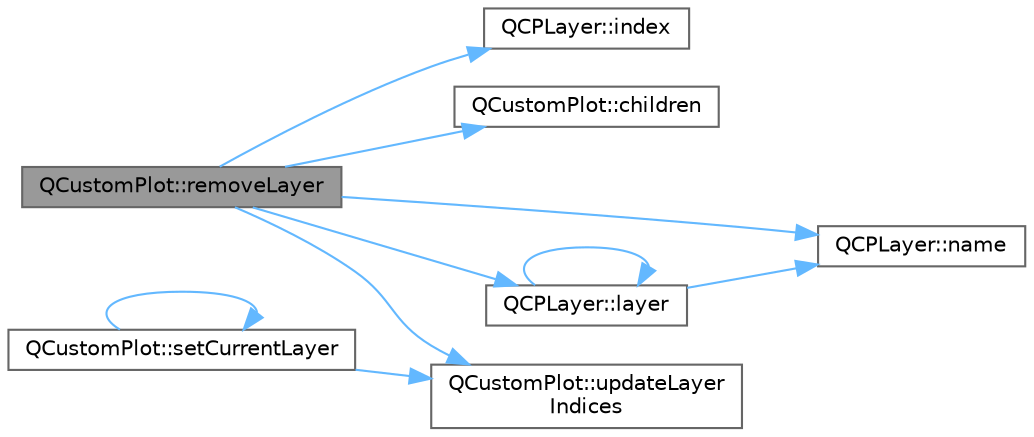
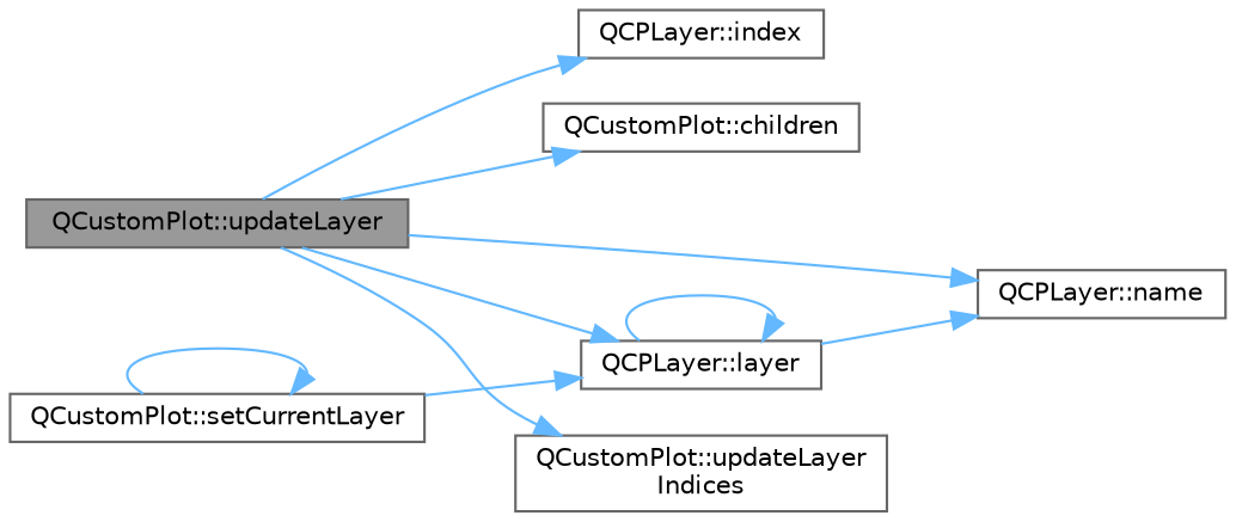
  digraph {
    rankdir=LR
    node [color=grey40 fillcolor=white fontname=Helvetica fontsize=10 shape=box style=filled]
    edge [color=steelblue1 fontname=Helvetica fontsize=10 labelfontname=Helvetica labelfontsize=10 style=solid]
-   n1 [color=gray40 fillcolor=grey60 fontcolor=black height=0.2 label="QCustomPlot::removeLayer" width=0.4]
+   n1 [color=gray40 fillcolor=grey60 fontcolor=black height=0.2 label="QCustomPlot::updateLayer" width=0.4]
    n2 [height=0.2 label="QCustomPlot::children" width=0.4]
    n3 [height=0.2 label="QCPLayer::index" width=0.4]
    n4 [height=0.2 label="QCPLayer::layer" width=0.4]
    n5 [height=0.2 label="QCustomPlot::updateLayer\lIndices" width=0.4]
    n6 [height=0.2 label="QCPLayer::name" width=0.4]
    n7 [height=0.2 label="QCustomPlot::setCurrentLayer" width=0.4]
    n1 -> n2
    n1 -> n3
    n1 -> n4
    n1 -> n5
    n1 -> n6
    n4 -> n4
    n4 -> n6
-   n7 -> n5
+   n7 -> n4
    n7 -> n7
  }
